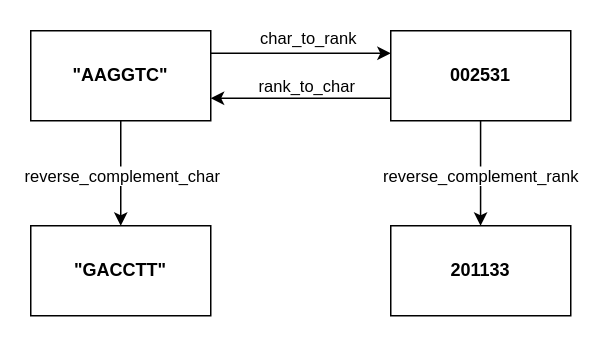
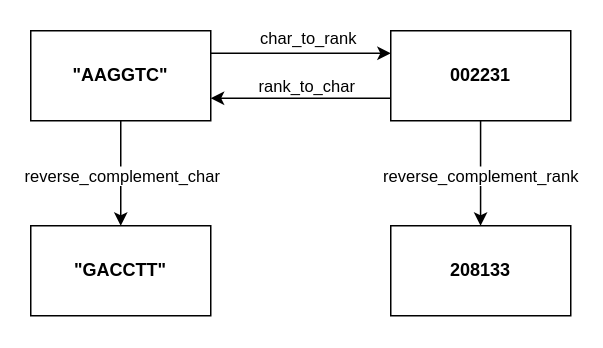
  <mxCell id="0" />
  <mxCell id="1" parent="0" />
  <mxCell id="2" value="&lt;strong&gt;&quot;AAGGTC&quot;&lt;/strong&gt;" style="rounded=0;whiteSpace=wrap;html=1;" vertex="1" parent="1"><mxGeometry x="20" y="20" width="120" height="60" as="geometry" /></mxCell>
- <mxCell id="3" value="&lt;strong&gt;002531&lt;/strong&gt;" style="rounded=0;whiteSpace=wrap;html=1;" vertex="1" parent="1"><mxGeometry x="260" y="20" width="120" height="60" as="geometry" /></mxCell>
+ <mxCell id="3" value="&lt;strong&gt;002231&lt;/strong&gt;" style="rounded=0;whiteSpace=wrap;html=1;" vertex="1" parent="1"><mxGeometry x="260" y="20" width="120" height="60" as="geometry" /></mxCell>
  <mxCell id="4" value="" style="endArrow=classic;html=1;rounded=0;exitX=1;exitY=0.25;exitDx=0;exitDy=0;entryX=0;entryY=0.25;entryDx=0;entryDy=0;" edge="1" parent="1" source="2" target="3"><mxGeometry width="50" height="50" relative="1" as="geometry"><mxPoint x="79.89" y="30" as="sourcePoint" /><mxPoint x="220" y="50" as="targetPoint" /></mxGeometry></mxCell>
  <mxCell id="5" value="char_to_rank" style="edgeLabel;html=1;align=center;verticalAlign=middle;resizable=0;points=[];" vertex="1" connectable="0" parent="4"><mxGeometry x="0.345" y="-2" relative="1" as="geometry"><mxPoint x="-17" y="-12" as="offset" /></mxGeometry></mxCell>
  <mxCell id="6" value="" style="endArrow=classic;html=1;rounded=0;exitX=0;exitY=0.75;exitDx=0;exitDy=0;entryX=1;entryY=0.75;entryDx=0;entryDy=0;" edge="1" parent="1" source="3" target="2"><mxGeometry width="50" height="50" relative="1" as="geometry"><mxPoint x="250" y="66" as="sourcePoint" /><mxPoint x="160" y="70" as="targetPoint" /></mxGeometry></mxCell>
  <mxCell id="7" value="rank_to_char" style="edgeLabel;html=1;align=center;verticalAlign=middle;resizable=0;points=[];rotation=0;" vertex="1" connectable="0" parent="6"><mxGeometry x="0.345" y="-2" relative="1" as="geometry"><mxPoint x="24" y="-7" as="offset" /></mxGeometry></mxCell>
  <mxCell id="8" value="&lt;strong&gt;&quot;GACCTT&quot;&lt;br&gt;&lt;/strong&gt;" style="rounded=0;whiteSpace=wrap;html=1;" vertex="1" parent="1"><mxGeometry x="20" y="150" width="120" height="60" as="geometry" /></mxCell>
- <mxCell id="9" value="&lt;strong&gt;201133&lt;/strong&gt;" style="rounded=0;whiteSpace=wrap;html=1;" vertex="1" parent="1"><mxGeometry x="260" y="150" width="120" height="60" as="geometry" /></mxCell>
+ <mxCell id="9" value="&lt;strong&gt;208133&lt;/strong&gt;" style="rounded=0;whiteSpace=wrap;html=1;" vertex="1" parent="1"><mxGeometry x="260" y="150" width="120" height="60" as="geometry" /></mxCell>
  <mxCell id="10" value="" style="endArrow=classic;html=1;rounded=0;entryX=0.5;entryY=0;entryDx=0;entryDy=0;exitX=0.5;exitY=1;exitDx=0;exitDy=0;" edge="1" parent="1" source="2" target="8"><mxGeometry width="50" height="50" relative="1" as="geometry"><mxPoint x="60" y="110.96" as="sourcePoint" /><mxPoint x="188.56" y="110" as="targetPoint" /></mxGeometry></mxCell>
  <mxCell id="11" value="reverse_complement_char" style="edgeLabel;html=1;align=center;verticalAlign=middle;resizable=0;points=[];" vertex="1" connectable="0" parent="10"><mxGeometry x="0.345" y="-2" relative="1" as="geometry"><mxPoint x="2" y="-11" as="offset" /></mxGeometry></mxCell>
  <mxCell id="12" value="" style="endArrow=classic;html=1;rounded=0;entryX=0.5;entryY=0;entryDx=0;entryDy=0;exitX=0.5;exitY=1;exitDx=0;exitDy=0;" edge="1" parent="1"><mxGeometry width="50" height="50" relative="1" as="geometry"><mxPoint x="319.89" y="80" as="sourcePoint" /><mxPoint x="319.89" y="150" as="targetPoint" /></mxGeometry></mxCell>
  <mxCell id="13" value="reverse_complement_rank" style="edgeLabel;html=1;align=center;verticalAlign=middle;resizable=0;points=[];" vertex="1" connectable="0" parent="12"><mxGeometry x="0.345" y="-2" relative="1" as="geometry"><mxPoint x="2" y="-11" as="offset" /></mxGeometry></mxCell>
